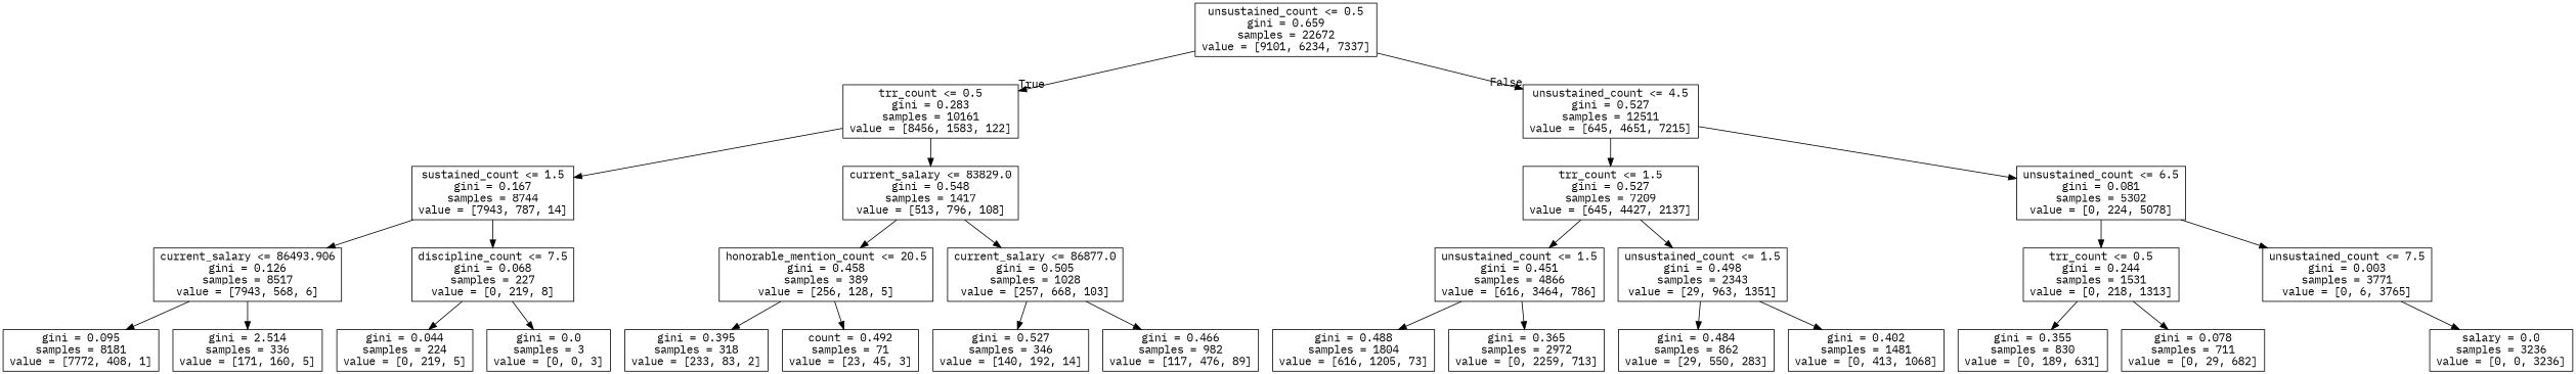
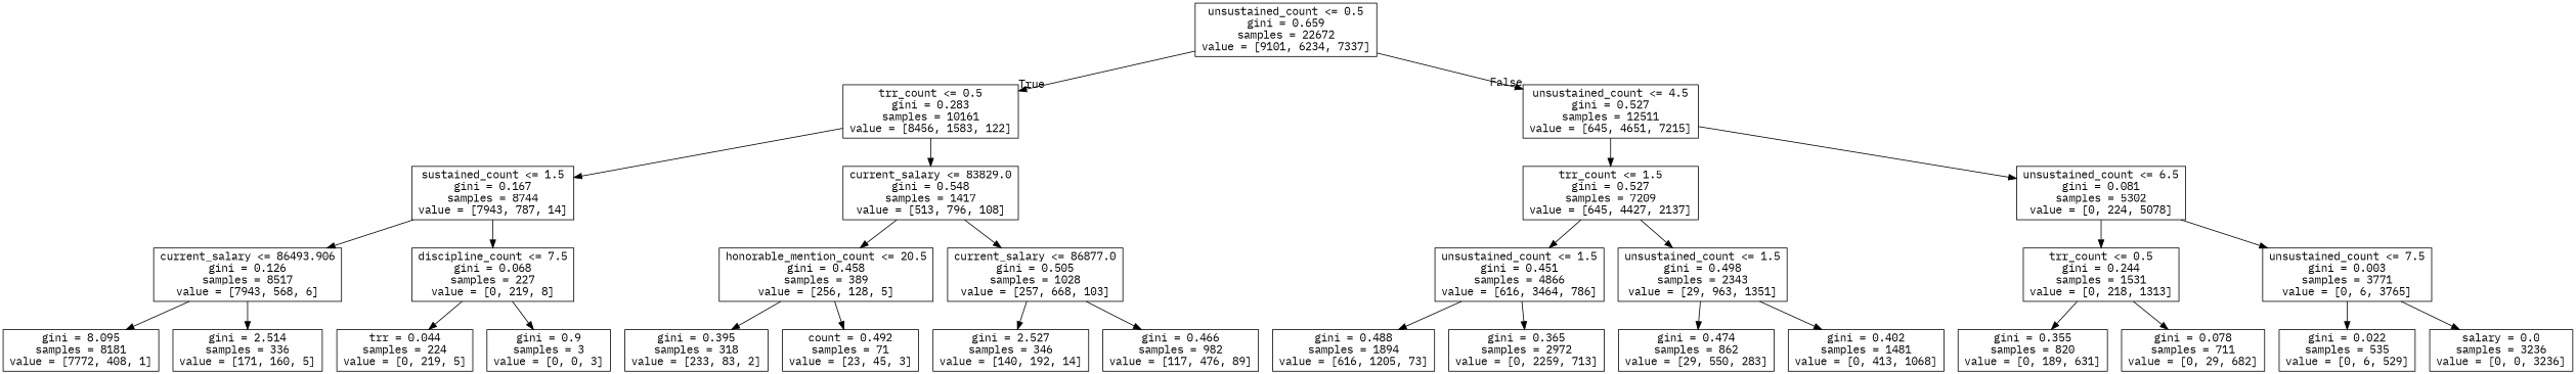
  digraph {
    fontname="IBM Plex Mono"
    node [fontname="IBM Plex Mono" shape=box]
    edge [fontname="IBM Plex Mono"]
    n1 [label="unsustained_count <= 0.5\ngini = 0.659\nsamples = 22672\nvalue = [9101, 6234, 7337]"]
    n2 [label="trr_count <= 0.5\ngini = 0.283\nsamples = 10161\nvalue = [8456, 1583, 122]"]
    n3 [label="unsustained_count <= 4.5\ngini = 0.527\nsamples = 12511\nvalue = [645, 4651, 7215]"]
    n4 [label="sustained_count <= 1.5\ngini = 0.167\nsamples = 8744\nvalue = [7943, 787, 14]"]
    n5 [label="current_salary <= 83829.0\ngini = 0.548\nsamples = 1417\nvalue = [513, 796, 108]"]
    n6 [label="trr_count <= 1.5\ngini = 0.527\nsamples = 7209\nvalue = [645, 4427, 2137]"]
    n7 [label="unsustained_count <= 6.5\ngini = 0.081\nsamples = 5302\nvalue = [0, 224, 5078]"]
    n8 [label="current_salary <= 86493.906\ngini = 0.126\nsamples = 8517\nvalue = [7943, 568, 6]"]
    n9 [label="discipline_count <= 7.5\ngini = 0.068\nsamples = 227\nvalue = [0, 219, 8]"]
    n10 [label="honorable_mention_count <= 20.5\ngini = 0.458\nsamples = 389\nvalue = [256, 128, 5]"]
    n11 [label="current_salary <= 86877.0\ngini = 0.505\nsamples = 1028\nvalue = [257, 668, 103]"]
-   n12 [label="gini = 0.095\nsamples = 8181\nvalue = [7772, 408, 1]"]
+   n12 [label="gini = 8.095\nsamples = 8181\nvalue = [7772, 408, 1]"]
    n13 [label="gini = 2.514\nsamples = 336\nvalue = [171, 160, 5]"]
-   n14 [label="gini = 0.044\nsamples = 224\nvalue = [0, 219, 5]"]
-   n15 [label="gini = 0.0\nsamples = 3\nvalue = [0, 0, 3]"]
+   n14 [label="trr = 0.044\nsamples = 224\nvalue = [0, 219, 5]"]
+   n15 [label="gini = 0.9\nsamples = 3\nvalue = [0, 0, 3]"]
    n16 [label="gini = 0.395\nsamples = 318\nvalue = [233, 83, 2]"]
    n17 [label="count = 0.492\nsamples = 71\nvalue = [23, 45, 3]"]
-   n18 [label="gini = 0.527\nsamples = 346\nvalue = [140, 192, 14]"]
+   n18 [label="gini = 2.527\nsamples = 346\nvalue = [140, 192, 14]"]
    n19 [label="gini = 0.466\nsamples = 982\nvalue = [117, 476, 89]"]
    n20 [label="unsustained_count <= 1.5\ngini = 0.451\nsamples = 4866\nvalue = [616, 3464, 786]"]
    n21 [label="unsustained_count <= 1.5\ngini = 0.498\nsamples = 2343\nvalue = [29, 963, 1351]"]
    n22 [label="trr_count <= 0.5\ngini = 0.244\nsamples = 1531\nvalue = [0, 218, 1313]"]
    n23 [label="unsustained_count <= 7.5\ngini = 0.003\nsamples = 3771\nvalue = [0, 6, 3765]"]
-   n24 [label="gini = 0.488\nsamples = 1804\nvalue = [616, 1205, 73]"]
+   n24 [label="gini = 0.488\nsamples = 1894\nvalue = [616, 1205, 73]"]
    n25 [label="gini = 0.365\nsamples = 2972\nvalue = [0, 2259, 713]"]
-   n26 [label="gini = 0.484\nsamples = 862\nvalue = [29, 550, 283]"]
+   n26 [label="gini = 0.474\nsamples = 862\nvalue = [29, 550, 283]"]
    n27 [label="gini = 0.402\nsamples = 1481\nvalue = [0, 413, 1068]"]
-   n28 [label="gini = 0.355\nsamples = 830\nvalue = [0, 189, 631]"]
+   n28 [label="gini = 0.355\nsamples = 820\nvalue = [0, 189, 631]"]
    n29 [label="gini = 0.078\nsamples = 711\nvalue = [0, 29, 682]"]
+   n30 [label="gini = 0.022\nsamples = 535\nvalue = [0, 6, 529]"]
    n31 [label="salary = 0.0\nsamples = 3236\nvalue = [0, 0, 3236]"]
    n1 -> n2 [headlabel=True labelangle=45 labeldistance=2.5]
    n1 -> n3 [headlabel=False labelangle=-45 labeldistance=2.5]
    n2 -> n4
    n2 -> n5
    n3 -> n6
    n3 -> n7
    n4 -> n8
    n4 -> n9
    n5 -> n10
    n5 -> n11
    n6 -> n20
    n6 -> n21
    n7 -> n22
    n7 -> n23
    n8 -> n12
    n8 -> n13
    n9 -> n14
    n9 -> n15
    n10 -> n16
    n10 -> n17
    n11 -> n18
    n11 -> n19
    n20 -> n24
    n20 -> n25
    n21 -> n26
    n21 -> n27
    n22 -> n28
    n22 -> n29
+   n23 -> n30
    n23 -> n31
  }
